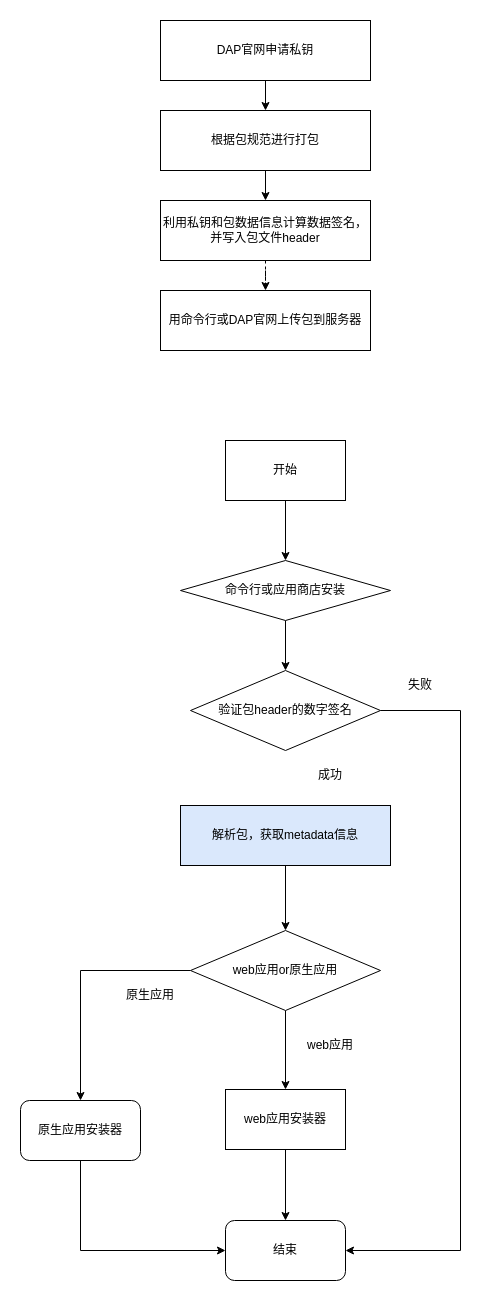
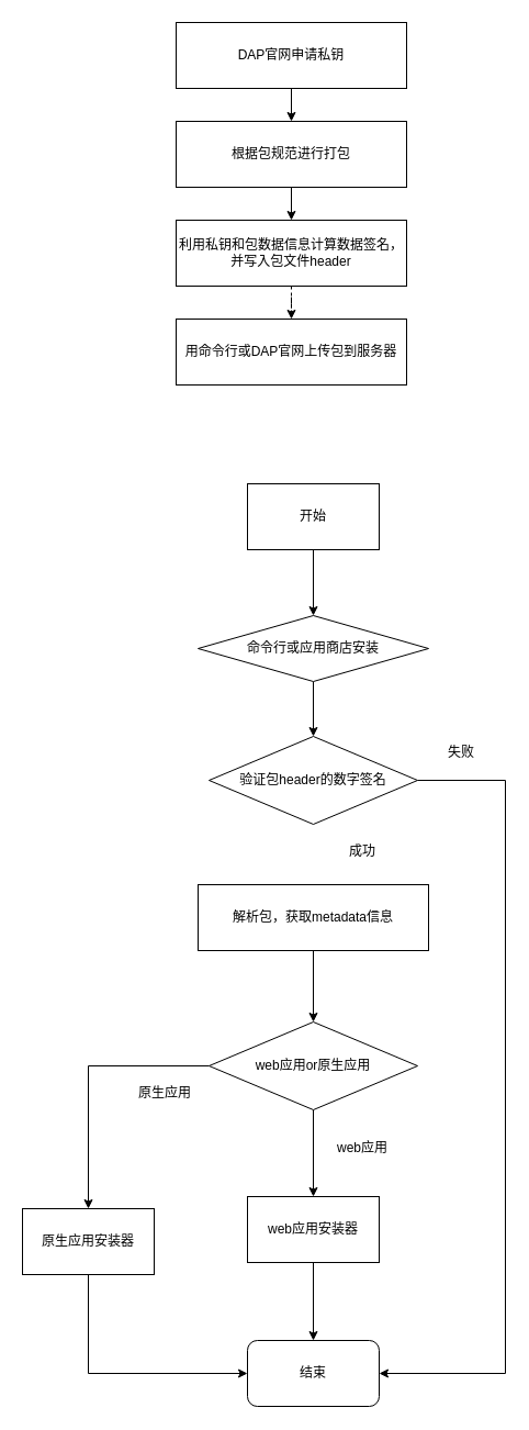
  <mxCell id="0" />
  <mxCell id="1" parent="0" />
  <mxCell id="2" value="" style="edgeStyle=orthogonalEdgeStyle;rounded=0;orthogonalLoop=1;jettySize=auto;html=1;" parent="1" source="3" target="5" edge="1"><mxGeometry relative="1" as="geometry" /></mxCell>
  <mxCell id="3" value="DAP官网申请私钥" style="rounded=0;whiteSpace=wrap;html=1;" parent="1" vertex="1"><mxGeometry x="160" y="20" width="210" height="60" as="geometry" /></mxCell>
  <mxCell id="4" value="" style="edgeStyle=orthogonalEdgeStyle;rounded=0;orthogonalLoop=1;jettySize=auto;html=1;" parent="1" source="5" target="7" edge="1"><mxGeometry relative="1" as="geometry" /></mxCell>
  <mxCell id="5" value="根据包规范进行打包" style="rounded=0;whiteSpace=wrap;html=1;" parent="1" vertex="1"><mxGeometry x="160" y="110" width="210" height="60" as="geometry" /></mxCell>
  <mxCell id="6" value="" style="edgeStyle=orthogonalEdgeStyle;rounded=0;orthogonalLoop=1;jettySize=auto;html=1;dashed=1;" parent="1" source="7" target="8" edge="1"><mxGeometry relative="1" as="geometry" /></mxCell>
  <mxCell id="7" value="利用私钥和包数据信息计算数据签名，并写入包文件header" style="rounded=0;whiteSpace=wrap;html=1;" parent="1" vertex="1"><mxGeometry x="160" y="200" width="210" height="60" as="geometry" /></mxCell>
  <mxCell id="8" value="用命令行或DAP官网上传包到服务器" style="rounded=0;whiteSpace=wrap;html=1;" parent="1" vertex="1"><mxGeometry x="160" y="290" width="210" height="60" as="geometry" /></mxCell>
  <mxCell id="9" value="" style="edgeStyle=orthogonalEdgeStyle;rounded=0;orthogonalLoop=1;jettySize=auto;html=1;" parent="1" source="10" target="23" edge="1"><mxGeometry relative="1" as="geometry" /></mxCell>
  <mxCell id="10" value="命令行或应用商店安装" style="rhombus;whiteSpace=wrap;html=1;" parent="1" vertex="1"><mxGeometry x="180" y="560" width="210" height="60" as="geometry" /></mxCell>
  <mxCell id="11" value="" style="edgeStyle=orthogonalEdgeStyle;rounded=0;orthogonalLoop=1;jettySize=auto;html=1;" parent="1" source="12" target="14" edge="1"><mxGeometry relative="1" as="geometry" /></mxCell>
  <mxCell id="12" value="web应用or原生应用" style="rhombus;whiteSpace=wrap;html=1;" parent="1" vertex="1"><mxGeometry x="190" y="930" width="190" height="80" as="geometry" /></mxCell>
  <mxCell id="13" value="" style="edgeStyle=orthogonalEdgeStyle;rounded=0;orthogonalLoop=1;jettySize=auto;html=1;" parent="1" source="14" target="19" edge="1"><mxGeometry relative="1" as="geometry" /></mxCell>
  <mxCell id="14" value="web应用安装器" style="rounded=0;whiteSpace=wrap;html=1;" parent="1" vertex="1"><mxGeometry x="225" y="1089" width="120" height="60" as="geometry" /></mxCell>
- <mxCell id="15" value="原生应用安装器" style="whiteSpace=wrap;html=1;rounded=1;" parent="1" vertex="1"><mxGeometry x="20" y="1100" width="120" height="60" as="geometry" /></mxCell>
+ <mxCell id="15" value="原生应用安装器" style="rounded=0;whiteSpace=wrap;html=1;" parent="1" vertex="1"><mxGeometry x="20" y="1100" width="120" height="60" as="geometry" /></mxCell>
  <mxCell id="16" value="" style="endArrow=classic;html=1;rounded=0;exitX=0;exitY=0.5;exitDx=0;exitDy=0;entryX=0.5;entryY=0;entryDx=0;entryDy=0;" parent="1" source="12" target="15" edge="1"><mxGeometry width="50" height="50" relative="1" as="geometry"><mxPoint x="70" y="870" as="sourcePoint" /><mxPoint x="120" y="880" as="targetPoint" /><Array as="points"><mxPoint x="80" y="970" /></Array></mxGeometry></mxCell>
  <mxCell id="17" value="原生应用" style="text;html=1;strokeColor=none;fillColor=none;align=center;verticalAlign=middle;whiteSpace=wrap;rounded=0;" parent="1" vertex="1"><mxGeometry x="120" y="980" width="60" height="30" as="geometry" /></mxCell>
  <mxCell id="18" value="web应用" style="text;html=1;strokeColor=none;fillColor=none;align=center;verticalAlign=middle;whiteSpace=wrap;rounded=0;" parent="1" vertex="1"><mxGeometry x="300" y="1030" width="60" height="30" as="geometry" /></mxCell>
  <mxCell id="19" value="结束" style="rounded=1;whiteSpace=wrap;html=1;" parent="1" vertex="1"><mxGeometry x="225" y="1220" width="120" height="60" as="geometry" /></mxCell>
  <mxCell id="20" value="" style="endArrow=classic;html=1;rounded=0;exitX=0.5;exitY=1;exitDx=0;exitDy=0;entryX=0;entryY=0.5;entryDx=0;entryDy=0;" parent="1" source="15" target="19" edge="1"><mxGeometry width="50" height="50" relative="1" as="geometry"><mxPoint x="220" y="1040" as="sourcePoint" /><mxPoint x="270" y="990" as="targetPoint" /><Array as="points"><mxPoint x="80" y="1250" /></Array></mxGeometry></mxCell>
  <mxCell id="21" value="" style="edgeStyle=orthogonalEdgeStyle;rounded=0;orthogonalLoop=1;jettySize=auto;html=1;" parent="1" source="22" target="10" edge="1"><mxGeometry relative="1" as="geometry" /></mxCell>
  <mxCell id="22" value="开始" style="whiteSpace=wrap;html=1;rounded=0;" parent="1" vertex="1"><mxGeometry x="225" y="440" width="120" height="60" as="geometry" /></mxCell>
  <mxCell id="23" value="验证包header的数字签名" style="rhombus;whiteSpace=wrap;html=1;" parent="1" vertex="1"><mxGeometry x="190" y="670" width="190" height="80" as="geometry" /></mxCell>
  <mxCell id="24" value="" style="endArrow=classic;html=1;rounded=0;exitX=1;exitY=0.5;exitDx=0;exitDy=0;entryX=1;entryY=0.5;entryDx=0;entryDy=0;" parent="1" source="23" target="19" edge="1"><mxGeometry width="50" height="50" relative="1" as="geometry"><mxPoint x="480" y="780" as="sourcePoint" /><mxPoint x="530" y="1060" as="targetPoint" /><Array as="points"><mxPoint x="460" y="710" /><mxPoint x="460" y="1250" /></Array></mxGeometry></mxCell>
  <mxCell id="25" value="成功" style="text;html=1;strokeColor=none;fillColor=none;align=center;verticalAlign=middle;whiteSpace=wrap;rounded=0;" parent="1" vertex="1"><mxGeometry x="300" y="760" width="60" height="30" as="geometry" /></mxCell>
  <mxCell id="26" value="失败" style="text;html=1;strokeColor=none;fillColor=none;align=center;verticalAlign=middle;whiteSpace=wrap;rounded=0;" parent="1" vertex="1"><mxGeometry x="390" y="670" width="60" height="30" as="geometry" /></mxCell>
  <mxCell id="27" value="" style="edgeStyle=orthogonalEdgeStyle;rounded=0;orthogonalLoop=1;jettySize=auto;html=1;" parent="1" source="28" target="12" edge="1"><mxGeometry relative="1" as="geometry" /></mxCell>
- <mxCell id="28" value="解析包，获取metadata信息" style="rounded=0;whiteSpace=wrap;html=1;fillColor=#dae8fc;" parent="1" vertex="1"><mxGeometry x="180" y="805" width="210" height="60" as="geometry" /></mxCell>
+ <mxCell id="28" value="解析包，获取metadata信息" style="rounded=0;whiteSpace=wrap;html=1;" parent="1" vertex="1"><mxGeometry x="180" y="805" width="210" height="60" as="geometry" /></mxCell>
  <mxCell id="29" style="edgeStyle=orthogonalEdgeStyle;rounded=0;orthogonalLoop=1;jettySize=auto;html=1;exitX=0.5;exitY=1;exitDx=0;exitDy=0;" parent="1" source="25" target="25" edge="1"><mxGeometry relative="1" as="geometry" /></mxCell>
